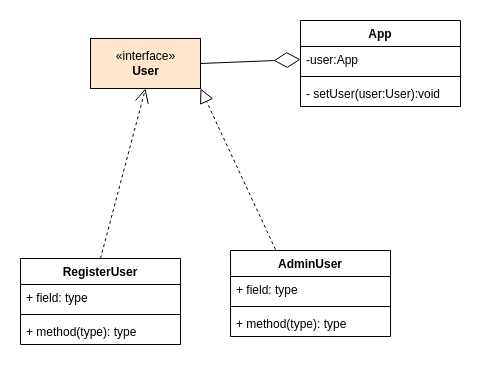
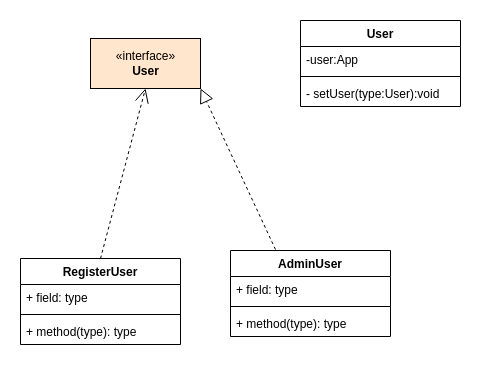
  <mxCell id="0" />
  <mxCell id="1" parent="0" />
- <mxCell id="2" value="App" style="swimlane;fontStyle=1;align=center;verticalAlign=top;childLayout=stackLayout;horizontal=1;startSize=26;horizontalStack=0;resizeParent=1;resizeParentMax=0;resizeLast=0;collapsible=1;marginBottom=0;" parent="1" vertex="1"><mxGeometry x="300" y="20" width="160" height="86" as="geometry" /></mxCell>
+ <mxCell id="2" value="User" style="swimlane;fontStyle=1;align=center;verticalAlign=top;childLayout=stackLayout;horizontal=1;startSize=26;horizontalStack=0;resizeParent=1;resizeParentMax=0;resizeLast=0;collapsible=1;marginBottom=0;" parent="1" vertex="1"><mxGeometry x="300" y="20" width="160" height="86" as="geometry" /></mxCell>
  <mxCell id="3" value="-user:App" style="text;strokeColor=none;fillColor=none;align=left;verticalAlign=top;spacingLeft=4;spacingRight=4;overflow=hidden;rotatable=0;points=[[0,0.5],[1,0.5]];portConstraint=eastwest;" parent="2" vertex="1"><mxGeometry y="26" width="160" height="26" as="geometry" /></mxCell>
  <mxCell id="4" value="" style="line;strokeWidth=1;fillColor=none;align=left;verticalAlign=middle;spacingTop=-1;spacingLeft=3;spacingRight=3;rotatable=0;labelPosition=right;points=[];portConstraint=eastwest;strokeColor=inherit;" parent="2" vertex="1"><mxGeometry y="52" width="160" height="8" as="geometry" /></mxCell>
- <mxCell id="5" value="- setUser(user:User):void" style="text;strokeColor=none;fillColor=none;align=left;verticalAlign=top;spacingLeft=4;spacingRight=4;overflow=hidden;rotatable=0;points=[[0,0.5],[1,0.5]];portConstraint=eastwest;" parent="2" vertex="1"><mxGeometry y="60" width="160" height="26" as="geometry" /></mxCell>
+ <mxCell id="5" value="- setUser(type:User):void" style="text;strokeColor=none;fillColor=none;align=left;verticalAlign=top;spacingLeft=4;spacingRight=4;overflow=hidden;rotatable=0;points=[[0,0.5],[1,0.5]];portConstraint=eastwest;" parent="2" vertex="1"><mxGeometry y="60" width="160" height="26" as="geometry" /></mxCell>
  <mxCell id="6" value="«interface»&lt;br&gt;&lt;b&gt;User&lt;/b&gt;" style="html=1;fillColor=#ffe6cc;" parent="1" vertex="1"><mxGeometry x="90" y="38" width="110" height="50" as="geometry" /></mxCell>
  <mxCell id="7" value="RegisterUser" style="swimlane;fontStyle=1;align=center;verticalAlign=top;childLayout=stackLayout;horizontal=1;startSize=26;horizontalStack=0;resizeParent=1;resizeParentMax=0;resizeLast=0;collapsible=1;marginBottom=0;" parent="1" vertex="1"><mxGeometry x="20" y="258" width="160" height="86" as="geometry" /></mxCell>
  <mxCell id="8" value="+ field: type" style="text;strokeColor=none;fillColor=none;align=left;verticalAlign=top;spacingLeft=4;spacingRight=4;overflow=hidden;rotatable=0;points=[[0,0.5],[1,0.5]];portConstraint=eastwest;" parent="7" vertex="1"><mxGeometry y="26" width="160" height="26" as="geometry" /></mxCell>
  <mxCell id="9" value="" style="line;strokeWidth=1;fillColor=none;align=left;verticalAlign=middle;spacingTop=-1;spacingLeft=3;spacingRight=3;rotatable=0;labelPosition=right;points=[];portConstraint=eastwest;strokeColor=inherit;" parent="7" vertex="1"><mxGeometry y="52" width="160" height="8" as="geometry" /></mxCell>
  <mxCell id="10" value="+ method(type): type" style="text;strokeColor=none;fillColor=none;align=left;verticalAlign=top;spacingLeft=4;spacingRight=4;overflow=hidden;rotatable=0;points=[[0,0.5],[1,0.5]];portConstraint=eastwest;" parent="7" vertex="1"><mxGeometry y="60" width="160" height="26" as="geometry" /></mxCell>
  <mxCell id="11" value="" style="endArrow=open;dashed=1;endFill=0;endSize=12;html=1;rounded=0;entryX=0.5;entryY=1;entryDx=0;entryDy=0;exitX=0.5;exitY=0;exitDx=0;exitDy=0;" parent="1" source="7" target="6" edge="1"><mxGeometry width="160" relative="1" as="geometry"><mxPoint x="50" y="228" as="sourcePoint" /><mxPoint x="210" y="228" as="targetPoint" /></mxGeometry></mxCell>
- <mxCell id="12" value="" style="endArrow=diamondThin;endFill=0;endSize=24;html=1;rounded=0;exitX=1;exitY=0.5;exitDx=0;exitDy=0;entryX=0;entryY=0.5;entryDx=0;entryDy=0;" parent="1" source="6" target="3" edge="1"><mxGeometry width="160" relative="1" as="geometry"><mxPoint x="260" y="138" as="sourcePoint" /><mxPoint x="420" y="138" as="targetPoint" /></mxGeometry></mxCell>
  <mxCell id="13" value="" style="endArrow=block;dashed=1;endFill=0;endSize=12;html=1;rounded=0;entryX=1;entryY=1;entryDx=0;entryDy=0;exitX=0.25;exitY=0;exitDx=0;exitDy=0;" parent="1" target="6" edge="1"><mxGeometry width="160" relative="1" as="geometry"><mxPoint x="275" y="249" as="sourcePoint" /><mxPoint x="420" y="268" as="targetPoint" /></mxGeometry></mxCell>
  <mxCell id="14" value="AdminUser" style="swimlane;fontStyle=1;align=center;verticalAlign=top;childLayout=stackLayout;horizontal=1;startSize=26;horizontalStack=0;resizeParent=1;resizeParentMax=0;resizeLast=0;collapsible=1;marginBottom=0;" vertex="1" parent="1"><mxGeometry x="230" y="250" width="160" height="86" as="geometry" /></mxCell>
  <mxCell id="15" value="+ field: type" style="text;strokeColor=none;fillColor=none;align=left;verticalAlign=top;spacingLeft=4;spacingRight=4;overflow=hidden;rotatable=0;points=[[0,0.5],[1,0.5]];portConstraint=eastwest;" vertex="1" parent="14"><mxGeometry y="26" width="160" height="26" as="geometry" /></mxCell>
  <mxCell id="16" value="" style="line;strokeWidth=1;fillColor=none;align=left;verticalAlign=middle;spacingTop=-1;spacingLeft=3;spacingRight=3;rotatable=0;labelPosition=right;points=[];portConstraint=eastwest;strokeColor=inherit;" vertex="1" parent="14"><mxGeometry y="52" width="160" height="8" as="geometry" /></mxCell>
  <mxCell id="17" value="+ method(type): type" style="text;strokeColor=none;fillColor=none;align=left;verticalAlign=top;spacingLeft=4;spacingRight=4;overflow=hidden;rotatable=0;points=[[0,0.5],[1,0.5]];portConstraint=eastwest;" vertex="1" parent="14"><mxGeometry y="60" width="160" height="26" as="geometry" /></mxCell>
